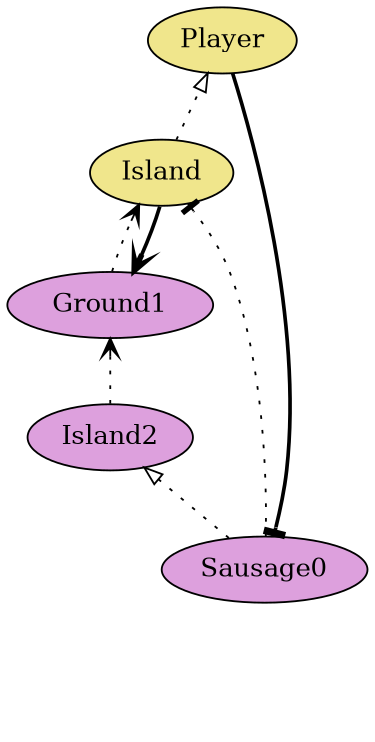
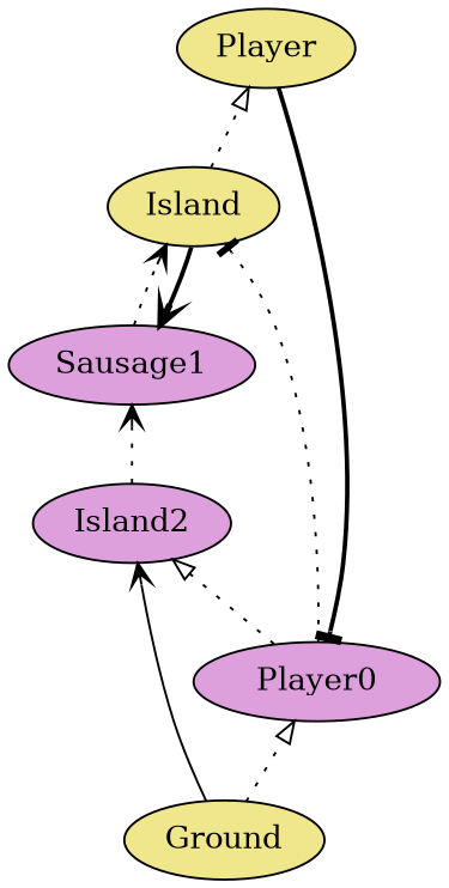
  digraph {
    rankdir=BT
    node [fillcolor=plum style=filled]
    edge [arrowhead=vee style=dotted]
-   Sausage0
+   Sausage0 [label=Player0]
+   Ground [fillcolor=khaki]
    n3 [label=Island2]
    Player [fillcolor=khaki]
    Island [fillcolor=khaki]
-   Sausage1 [label=Ground1]
+   Sausage1
    Sausage0 -> n3 [arrowhead=onormal]
    Sausage0 -> Island [arrowhead=tee]
+   Ground -> Sausage0 [arrowhead=onormal]
+   Ground -> n3 [style=solid]
    n3 -> Sausage1
    Player -> Sausage0 [arrowhead=tee style=bold]
    Island -> Player [arrowhead=onormal]
    Island -> Sausage1 [style=bold]
    Sausage1 -> Island
  }
